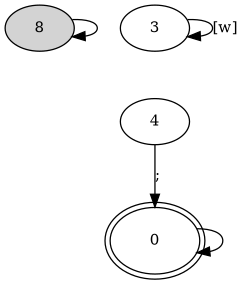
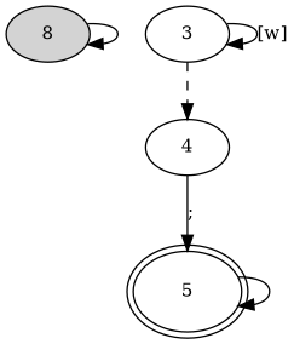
  digraph {
    rankdir=TB
    node [fillcolor=white fontsize=12 peripheries=1 shape=ellipse style=filled]
    edge [fontsize=12]
    n1 [fillcolor="#d3d3d3ff" label=8]
-   5 [peripheries=2 label=0]
+   5 [peripheries=2]
    4
    3
    n1 -> n1
    5 -> 5
    4 -> 5 [label=";"]
+   3 -> 4 [style=dashed]
    3 -> 3 [label="[\w]"]
  }
